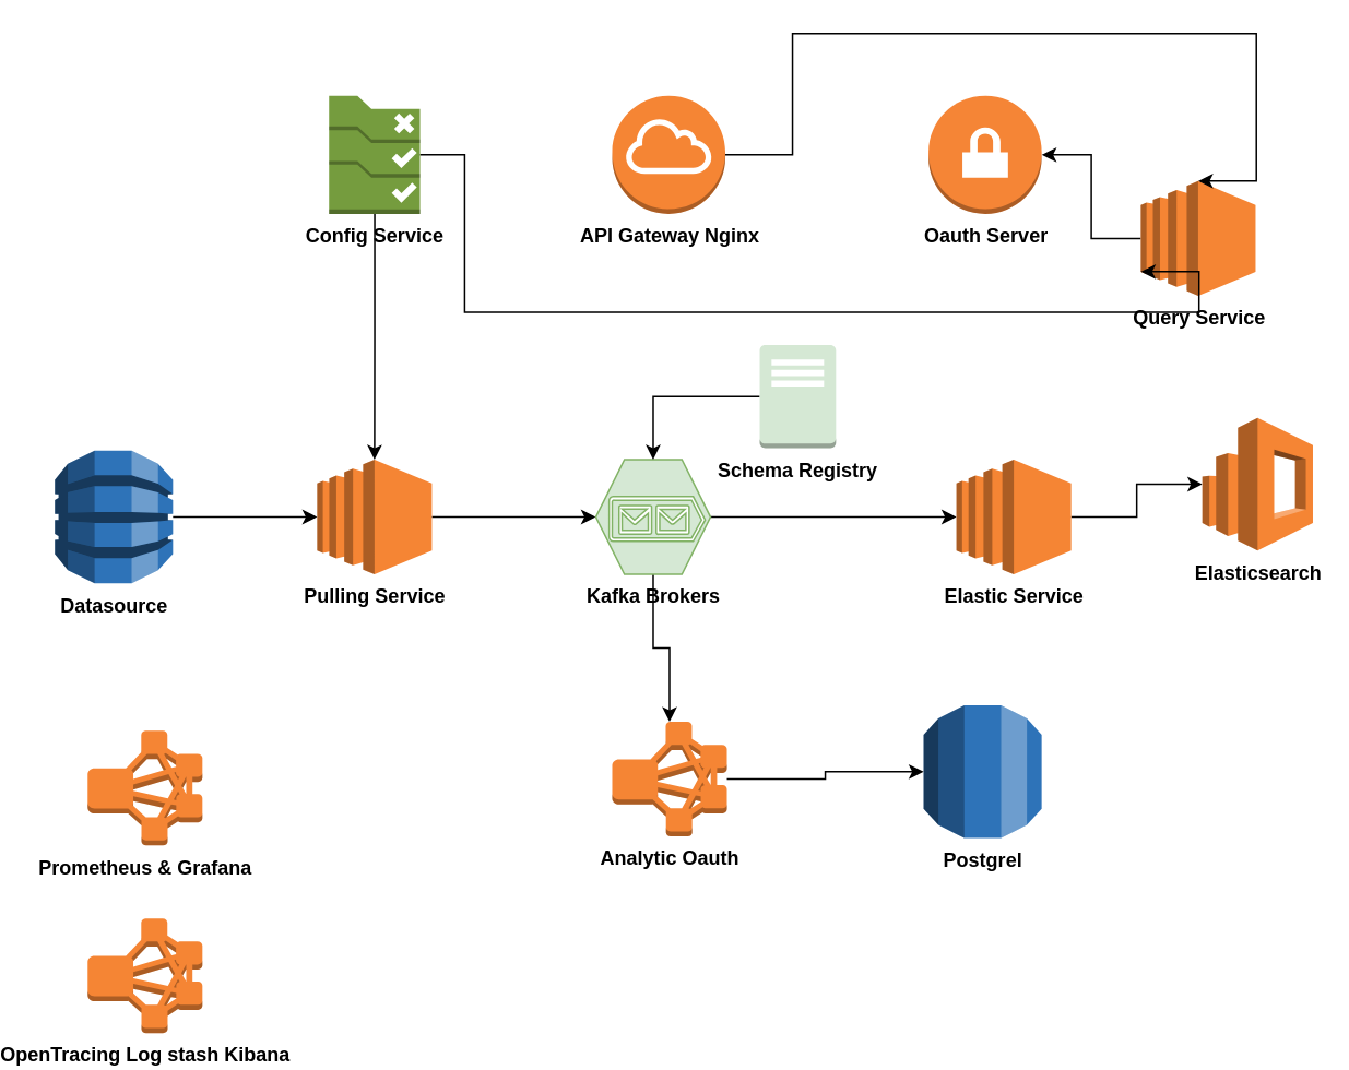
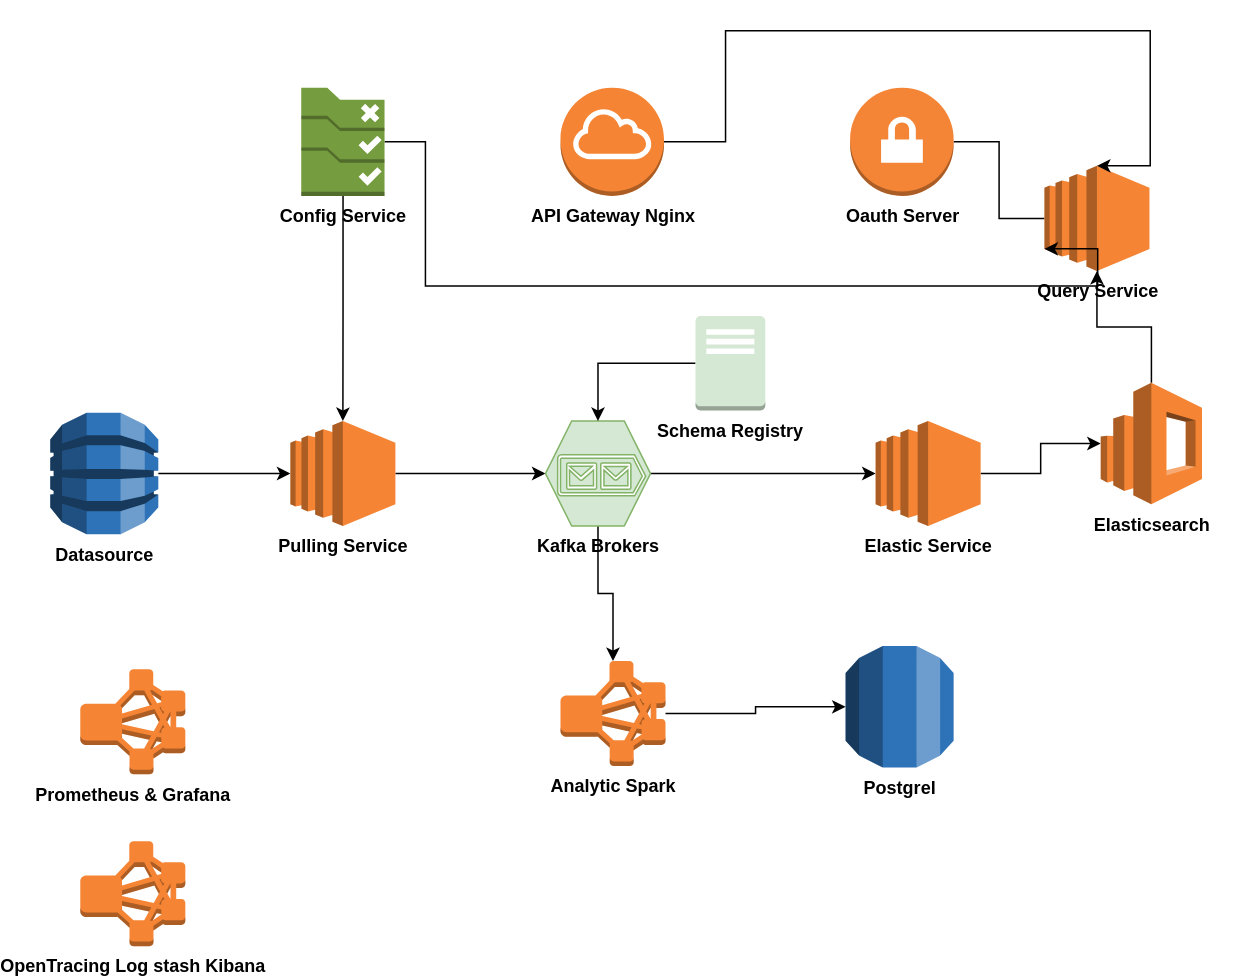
  <mxCell id="0" />
  <mxCell id="1" parent="0" />
  <mxCell id="2" style="edgeStyle=orthogonalEdgeStyle;rounded=0;orthogonalLoop=1;jettySize=auto;html=1;entryX=0;entryY=0.5;entryDx=0;entryDy=0;entryPerimeter=0;" edge="1" parent="1" source="3" target="8"><mxGeometry relative="1" as="geometry" /></mxCell>
  <mxCell id="3" value="&lt;b&gt;Pulling Service&lt;/b&gt;" style="outlineConnect=0;dashed=0;verticalLabelPosition=bottom;verticalAlign=top;align=center;html=1;shape=mxgraph.aws3.ec2;fillColor=#F58534;gradientColor=none;" vertex="1" parent="1"><mxGeometry x="180" y="280" width="70" height="70" as="geometry" /></mxCell>
  <mxCell id="4" style="edgeStyle=orthogonalEdgeStyle;rounded=0;orthogonalLoop=1;jettySize=auto;html=1;" edge="1" parent="1" source="5" target="3"><mxGeometry relative="1" as="geometry" /></mxCell>
  <mxCell id="5" value="&lt;b&gt;Datasource&lt;/b&gt;" style="outlineConnect=0;dashed=0;verticalLabelPosition=bottom;verticalAlign=top;align=center;html=1;shape=mxgraph.aws3.dynamo_db;fillColor=#2E73B8;gradientColor=none;" vertex="1" parent="1"><mxGeometry x="20" y="274.5" width="72" height="81" as="geometry" /></mxCell>
  <mxCell id="6" style="edgeStyle=orthogonalEdgeStyle;rounded=0;orthogonalLoop=1;jettySize=auto;html=1;entryX=0.5;entryY=0;entryDx=0;entryDy=0;entryPerimeter=0;" edge="1" parent="1" source="8" target="18"><mxGeometry relative="1" as="geometry" /></mxCell>
  <mxCell id="7" style="edgeStyle=orthogonalEdgeStyle;rounded=0;orthogonalLoop=1;jettySize=auto;html=1;entryX=0;entryY=0.5;entryDx=0;entryDy=0;entryPerimeter=0;" edge="1" parent="1" source="8" target="12"><mxGeometry relative="1" as="geometry" /></mxCell>
  <mxCell id="8" value="&lt;b&gt;Kafka Brokers&lt;/b&gt;" style="verticalLabelPosition=bottom;html=1;verticalAlign=top;align=center;strokeColor=#82b366;fillColor=#d5e8d4;shape=mxgraph.azure.storage_queue;" vertex="1" parent="1"><mxGeometry x="350" y="280" width="70" height="70" as="geometry" /></mxCell>
  <mxCell id="9" value="&lt;b&gt;OpenTracing Log stash Kibana&lt;/b&gt;" style="outlineConnect=0;dashed=0;verticalLabelPosition=bottom;verticalAlign=top;align=center;html=1;shape=mxgraph.aws3.emr_cluster;fillColor=#F58534;gradientColor=none;" vertex="1" parent="1"><mxGeometry x="40" y="560" width="70" height="70" as="geometry" /></mxCell>
  <mxCell id="10" value="&lt;b&gt;Postgrel&lt;/b&gt;" style="outlineConnect=0;dashed=0;verticalLabelPosition=bottom;verticalAlign=top;align=center;html=1;shape=mxgraph.aws3.rds;fillColor=#2E73B8;gradientColor=none;" vertex="1" parent="1"><mxGeometry x="550" y="430" width="72" height="81" as="geometry" /></mxCell>
  <mxCell id="11" style="edgeStyle=orthogonalEdgeStyle;rounded=0;orthogonalLoop=1;jettySize=auto;html=1;" edge="1" parent="1" source="12" target="14"><mxGeometry relative="1" as="geometry" /></mxCell>
  <mxCell id="12" value="&lt;b&gt;Elastic Service&lt;br&gt;&lt;br&gt;&lt;/b&gt;" style="outlineConnect=0;dashed=0;verticalLabelPosition=bottom;verticalAlign=top;align=center;html=1;shape=mxgraph.aws3.ec2;fillColor=#F58534;gradientColor=none;" vertex="1" parent="1"><mxGeometry x="570" y="280" width="70" height="70" as="geometry" /></mxCell>
+ <mxCell id="13" style="edgeStyle=orthogonalEdgeStyle;rounded=0;orthogonalLoop=1;jettySize=auto;html=1;entryX=0.5;entryY=1;entryDx=0;entryDy=0;entryPerimeter=0;" edge="1" parent="1" source="14" target="16"><mxGeometry relative="1" as="geometry" /></mxCell>
  <mxCell id="14" value="&lt;b&gt;Elasticsearch&lt;/b&gt;" style="outlineConnect=0;dashed=0;verticalLabelPosition=bottom;verticalAlign=top;align=center;html=1;shape=mxgraph.aws3.elasticsearch_service;fillColor=#F58534;gradientColor=none;" vertex="1" parent="1"><mxGeometry x="720" y="254.5" width="67.5" height="81" as="geometry" /></mxCell>
- <mxCell id="15" style="edgeStyle=orthogonalEdgeStyle;rounded=0;orthogonalLoop=1;jettySize=auto;html=1;entryX=1;entryY=0.5;entryDx=0;entryDy=0;entryPerimeter=0;" edge="1" parent="1" source="16" target="22"><mxGeometry relative="1" as="geometry" /></mxCell>
+ <mxCell id="15" style="edgeStyle=orthogonalEdgeStyle;rounded=0;orthogonalLoop=1;jettySize=auto;html=1;entryX=1;entryY=0.5;entryDx=0;entryDy=0;entryPerimeter=0;endArrow=none;" edge="1" parent="1" source="16" target="22"><mxGeometry relative="1" as="geometry" /></mxCell>
  <mxCell id="16" value="&lt;b&gt;Query Service&lt;br&gt;&lt;/b&gt;" style="outlineConnect=0;dashed=0;verticalLabelPosition=bottom;verticalAlign=top;align=center;html=1;shape=mxgraph.aws3.ec2;fillColor=#F58534;gradientColor=none;" vertex="1" parent="1"><mxGeometry x="682.5" y="110" width="70" height="70" as="geometry" /></mxCell>
  <mxCell id="17" style="edgeStyle=orthogonalEdgeStyle;rounded=0;orthogonalLoop=1;jettySize=auto;html=1;" edge="1" parent="1" source="18" target="10"><mxGeometry relative="1" as="geometry" /></mxCell>
- <mxCell id="18" value="&lt;b&gt;Analytic Oauth&lt;/b&gt;" style="outlineConnect=0;dashed=0;verticalLabelPosition=bottom;verticalAlign=top;align=center;html=1;shape=mxgraph.aws3.emr_cluster;fillColor=#F58534;gradientColor=none;" vertex="1" parent="1"><mxGeometry x="360" y="440" width="70" height="70" as="geometry" /></mxCell>
+ <mxCell id="18" value="&lt;b&gt;Analytic Spark&lt;/b&gt;" style="outlineConnect=0;dashed=0;verticalLabelPosition=bottom;verticalAlign=top;align=center;html=1;shape=mxgraph.aws3.emr_cluster;fillColor=#F58534;gradientColor=none;" vertex="1" parent="1"><mxGeometry x="360" y="440" width="70" height="70" as="geometry" /></mxCell>
  <mxCell id="19" value="&lt;b&gt;Prometheus &amp;amp; Grafana&lt;/b&gt;" style="outlineConnect=0;dashed=0;verticalLabelPosition=bottom;verticalAlign=top;align=center;html=1;shape=mxgraph.aws3.emr_cluster;fillColor=#F58534;gradientColor=none;" vertex="1" parent="1"><mxGeometry x="40" y="445.5" width="70" height="70" as="geometry" /></mxCell>
  <mxCell id="20" style="edgeStyle=orthogonalEdgeStyle;rounded=0;orthogonalLoop=1;jettySize=auto;html=1;entryX=0.5;entryY=0;entryDx=0;entryDy=0;entryPerimeter=0;" edge="1" parent="1" source="21" target="16"><mxGeometry relative="1" as="geometry"><Array as="points"><mxPoint x="470" y="94" /><mxPoint x="470" y="20" /><mxPoint x="753" y="20" /></Array></mxGeometry></mxCell>
  <mxCell id="21" value="&lt;b&gt;API Gateway Nginx&lt;br&gt;&lt;/b&gt;" style="outlineConnect=0;dashed=0;verticalLabelPosition=bottom;verticalAlign=top;align=center;html=1;shape=mxgraph.aws3.internet_gateway;fillColor=#F58534;gradientColor=none;" vertex="1" parent="1"><mxGeometry x="360" y="58" width="69" height="72" as="geometry" /></mxCell>
  <mxCell id="22" value="&lt;b&gt;Oauth Server&lt;/b&gt;" style="outlineConnect=0;dashed=0;verticalLabelPosition=bottom;verticalAlign=top;align=center;html=1;shape=mxgraph.aws3.vpn_gateway;fillColor=#F58536;gradientColor=none;" vertex="1" parent="1"><mxGeometry x="553" y="58" width="69" height="72" as="geometry" /></mxCell>
  <mxCell id="23" style="edgeStyle=orthogonalEdgeStyle;rounded=0;orthogonalLoop=1;jettySize=auto;html=1;" edge="1" parent="1" source="25" target="3"><mxGeometry relative="1" as="geometry" /></mxCell>
  <mxCell id="24" style="edgeStyle=orthogonalEdgeStyle;rounded=0;orthogonalLoop=1;jettySize=auto;html=1;entryX=0;entryY=0.79;entryDx=0;entryDy=0;entryPerimeter=0;" edge="1" parent="1" source="25" target="16"><mxGeometry relative="1" as="geometry"><Array as="points"><mxPoint x="270" y="94" /><mxPoint x="270" y="190" /><mxPoint x="718" y="190" /></Array></mxGeometry></mxCell>
  <mxCell id="25" value="&lt;b&gt;Config Service&lt;/b&gt;" style="outlineConnect=0;dashed=0;verticalLabelPosition=bottom;verticalAlign=top;align=center;html=1;shape=mxgraph.aws3.config_rule;fillColor=#759C3E;gradientColor=none;" vertex="1" parent="1"><mxGeometry x="187.25" y="58" width="55.5" height="72" as="geometry" /></mxCell>
  <mxCell id="26" style="edgeStyle=orthogonalEdgeStyle;rounded=0;orthogonalLoop=1;jettySize=auto;html=1;entryX=0.5;entryY=0;entryDx=0;entryDy=0;entryPerimeter=0;" edge="1" parent="1" source="27" target="8"><mxGeometry relative="1" as="geometry" /></mxCell>
  <mxCell id="27" value="&lt;b&gt;Schema Registry&lt;/b&gt;" style="outlineConnect=0;dashed=0;verticalLabelPosition=bottom;verticalAlign=top;align=center;html=1;shape=mxgraph.aws3.traditional_server;fillColor=#d5e8d4;strokeColor=#82b366;" vertex="1" parent="1"><mxGeometry x="450" y="210" width="46.5" height="63" as="geometry" /></mxCell>
